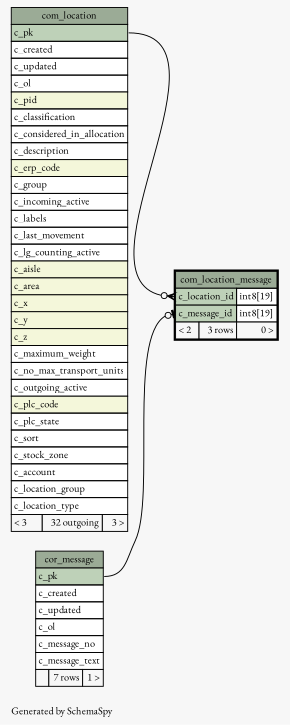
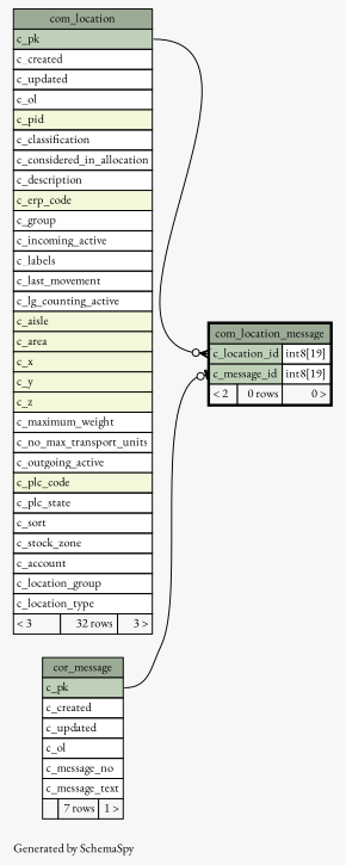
  digraph {
    bgcolor="#f7f7f7"
    fontname="EB Garamond"
    fontsize=11
    label="\nGenerated by SchemaSpy"
    labeljust=l
    nodesep=0.18
    rankdir=RL
    ranksep=0.46
    node [fontname="EB Garamond" fontsize=11 shape=plaintext]
    edge [arrowhead=none arrowsize=0.8 dir=back fontname="EB Garamond" headport="c_pk:e"]
-   n1 [label=<     <TABLE BORDER="2" CELLBORDER="1" CELLSPACING="0" BGCOLOR="#ffffff">       <TR><TD COLSPAN="3" BGCOLOR="#9bab96" ALIGN="CENTER">com_location_message</TD></TR>       <TR><TD PORT="c_location_id" COLSPAN="2" BGCOLOR="#bed1b8" ALIGN="LEFT">c_location_id</TD><TD PORT="c_location_id.type" ALIGN="LEFT">int8[19]</TD></TR>       <TR><TD PORT="c_message_id" COLSPAN="2" BGCOLOR="#bed1b8" ALIGN="LEFT">c_message_id</TD><TD PORT="c_message_id.type" ALIGN="LEFT">int8[19]</TD></TR>       <TR><TD ALIGN="LEFT" BGCOLOR="#f7f7f7">&lt; 2</TD><TD ALIGN="RIGHT" BGCOLOR="#f7f7f7">3 rows</TD><TD ALIGN="RIGHT" BGCOLOR="#f7f7f7">0 &gt;</TD></TR>     </TABLE>>]
-   n2 [label=<     <TABLE BORDER="0" CELLBORDER="1" CELLSPACING="0" BGCOLOR="#ffffff">       <TR><TD COLSPAN="3" BGCOLOR="#9bab96" ALIGN="CENTER">com_location</TD></TR>       <TR><TD PORT="c_pk" COLSPAN="3" BGCOLOR="#bed1b8" ALIGN="LEFT">c_pk</TD></TR>       <TR><TD PORT="c_created" COLSPAN="3" ALIGN="LEFT">c_created</TD></TR>       <TR><TD PORT="c_updated" COLSPAN="3" ALIGN="LEFT">c_updated</TD></TR>       <TR><TD PORT="c_ol" COLSPAN="3" ALIGN="LEFT">c_ol</TD></TR>       <TR><TD PORT="c_pid" COLSPAN="3" BGCOLOR="#f4f7da" ALIGN="LEFT">c_pid</TD></TR>       <TR><TD PORT="c_classification" COLSPAN="3" ALIGN="LEFT">c_classification</TD></TR>       <TR><TD PORT="c_considered_in_allocation" COLSPAN="3" ALIGN="LEFT">c_considered_in_allocation</TD></TR>       <TR><TD PORT="c_description" COLSPAN="3" ALIGN="LEFT">c_description</TD></TR>       <TR><TD PORT="c_erp_code" COLSPAN="3" BGCOLOR="#f4f7da" ALIGN="LEFT">c_erp_code</TD></TR>       <TR><TD PORT="c_group" COLSPAN="3" ALIGN="LEFT">c_group</TD></TR>       <TR><TD PORT="c_incoming_active" COLSPAN="3" ALIGN="LEFT">c_incoming_active</TD></TR>       <TR><TD PORT="c_labels" COLSPAN="3" ALIGN="LEFT">c_labels</TD></TR>       <TR><TD PORT="c_last_movement" COLSPAN="3" ALIGN="LEFT">c_last_movement</TD></TR>       <TR><TD PORT="c_lg_counting_active" COLSPAN="3" ALIGN="LEFT">c_lg_counting_active</TD></TR>       <TR><TD PORT="c_aisle" COLSPAN="3" BGCOLOR="#f4f7da" ALIGN="LEFT">c_aisle</TD></TR>       <TR><TD PORT="c_area" COLSPAN="3" BGCOLOR="#f4f7da" ALIGN="LEFT">c_area</TD></TR>       <TR><TD PORT="c_x" COLSPAN="3" BGCOLOR="#f4f7da" ALIGN="LEFT">c_x</TD></TR>       <TR><TD PORT="c_y" COLSPAN="3" BGCOLOR="#f4f7da" ALIGN="LEFT">c_y</TD></TR>       <TR><TD PORT="c_z" COLSPAN="3" BGCOLOR="#f4f7da" ALIGN="LEFT">c_z</TD></TR>       <TR><TD PORT="c_maximum_weight" COLSPAN="3" ALIGN="LEFT">c_maximum_weight</TD></TR>       <TR><TD PORT="c_no_max_transport_units" COLSPAN="3" ALIGN="LEFT">c_no_max_transport_units</TD></TR>       <TR><TD PORT="c_outgoing_active" COLSPAN="3" ALIGN="LEFT">c_outgoing_active</TD></TR>       <TR><TD PORT="c_plc_code" COLSPAN="3" BGCOLOR="#f4f7da" ALIGN="LEFT">c_plc_code</TD></TR>       <TR><TD PORT="c_plc_state" COLSPAN="3" ALIGN="LEFT">c_plc_state</TD></TR>       <TR><TD PORT="c_sort" COLSPAN="3" ALIGN="LEFT">c_sort</TD></TR>       <TR><TD PORT="c_stock_zone" COLSPAN="3" ALIGN="LEFT">c_stock_zone</TD></TR>       <TR><TD PORT="c_account" COLSPAN="3" ALIGN="LEFT">c_account</TD></TR>       <TR><TD PORT="c_location_group" COLSPAN="3" ALIGN="LEFT">c_location_group</TD></TR>       <TR><TD PORT="c_location_type" COLSPAN="3" ALIGN="LEFT">c_location_type</TD></TR>       <TR><TD ALIGN="LEFT" BGCOLOR="#f7f7f7">&lt; 3</TD><TD ALIGN="RIGHT" BGCOLOR="#f7f7f7">32 outgoing</TD><TD ALIGN="RIGHT" BGCOLOR="#f7f7f7">3 &gt;</TD></TR>     </TABLE>>]
+   n1 [label=<     <TABLE BORDER="2" CELLBORDER="1" CELLSPACING="0" BGCOLOR="#ffffff">       <TR><TD COLSPAN="3" BGCOLOR="#9bab96" ALIGN="CENTER">com_location_message</TD></TR>       <TR><TD PORT="c_location_id" COLSPAN="2" BGCOLOR="#bed1b8" ALIGN="LEFT">c_location_id</TD><TD PORT="c_location_id.type" ALIGN="LEFT">int8[19]</TD></TR>       <TR><TD PORT="c_message_id" COLSPAN="2" BGCOLOR="#bed1b8" ALIGN="LEFT">c_message_id</TD><TD PORT="c_message_id.type" ALIGN="LEFT">int8[19]</TD></TR>       <TR><TD ALIGN="LEFT" BGCOLOR="#f7f7f7">&lt; 2</TD><TD ALIGN="RIGHT" BGCOLOR="#f7f7f7">0 rows</TD><TD ALIGN="RIGHT" BGCOLOR="#f7f7f7">0 &gt;</TD></TR>     </TABLE>>]
+   n2 [label=<     <TABLE BORDER="0" CELLBORDER="1" CELLSPACING="0" BGCOLOR="#ffffff">       <TR><TD COLSPAN="3" BGCOLOR="#9bab96" ALIGN="CENTER">com_location</TD></TR>       <TR><TD PORT="c_pk" COLSPAN="3" BGCOLOR="#bed1b8" ALIGN="LEFT">c_pk</TD></TR>       <TR><TD PORT="c_created" COLSPAN="3" ALIGN="LEFT">c_created</TD></TR>       <TR><TD PORT="c_updated" COLSPAN="3" ALIGN="LEFT">c_updated</TD></TR>       <TR><TD PORT="c_ol" COLSPAN="3" ALIGN="LEFT">c_ol</TD></TR>       <TR><TD PORT="c_pid" COLSPAN="3" BGCOLOR="#f4f7da" ALIGN="LEFT">c_pid</TD></TR>       <TR><TD PORT="c_classification" COLSPAN="3" ALIGN="LEFT">c_classification</TD></TR>       <TR><TD PORT="c_considered_in_allocation" COLSPAN="3" ALIGN="LEFT">c_considered_in_allocation</TD></TR>       <TR><TD PORT="c_description" COLSPAN="3" ALIGN="LEFT">c_description</TD></TR>       <TR><TD PORT="c_erp_code" COLSPAN="3" BGCOLOR="#f4f7da" ALIGN="LEFT">c_erp_code</TD></TR>       <TR><TD PORT="c_group" COLSPAN="3" ALIGN="LEFT">c_group</TD></TR>       <TR><TD PORT="c_incoming_active" COLSPAN="3" ALIGN="LEFT">c_incoming_active</TD></TR>       <TR><TD PORT="c_labels" COLSPAN="3" ALIGN="LEFT">c_labels</TD></TR>       <TR><TD PORT="c_last_movement" COLSPAN="3" ALIGN="LEFT">c_last_movement</TD></TR>       <TR><TD PORT="c_lg_counting_active" COLSPAN="3" ALIGN="LEFT">c_lg_counting_active</TD></TR>       <TR><TD PORT="c_aisle" COLSPAN="3" BGCOLOR="#f4f7da" ALIGN="LEFT">c_aisle</TD></TR>       <TR><TD PORT="c_area" COLSPAN="3" BGCOLOR="#f4f7da" ALIGN="LEFT">c_area</TD></TR>       <TR><TD PORT="c_x" COLSPAN="3" BGCOLOR="#f4f7da" ALIGN="LEFT">c_x</TD></TR>       <TR><TD PORT="c_y" COLSPAN="3" BGCOLOR="#f4f7da" ALIGN="LEFT">c_y</TD></TR>       <TR><TD PORT="c_z" COLSPAN="3" BGCOLOR="#f4f7da" ALIGN="LEFT">c_z</TD></TR>       <TR><TD PORT="c_maximum_weight" COLSPAN="3" ALIGN="LEFT">c_maximum_weight</TD></TR>       <TR><TD PORT="c_no_max_transport_units" COLSPAN="3" ALIGN="LEFT">c_no_max_transport_units</TD></TR>       <TR><TD PORT="c_outgoing_active" COLSPAN="3" ALIGN="LEFT">c_outgoing_active</TD></TR>       <TR><TD PORT="c_plc_code" COLSPAN="3" BGCOLOR="#f4f7da" ALIGN="LEFT">c_plc_code</TD></TR>       <TR><TD PORT="c_plc_state" COLSPAN="3" ALIGN="LEFT">c_plc_state</TD></TR>       <TR><TD PORT="c_sort" COLSPAN="3" ALIGN="LEFT">c_sort</TD></TR>       <TR><TD PORT="c_stock_zone" COLSPAN="3" ALIGN="LEFT">c_stock_zone</TD></TR>       <TR><TD PORT="c_account" COLSPAN="3" ALIGN="LEFT">c_account</TD></TR>       <TR><TD PORT="c_location_group" COLSPAN="3" ALIGN="LEFT">c_location_group</TD></TR>       <TR><TD PORT="c_location_type" COLSPAN="3" ALIGN="LEFT">c_location_type</TD></TR>       <TR><TD ALIGN="LEFT" BGCOLOR="#f7f7f7">&lt; 3</TD><TD ALIGN="RIGHT" BGCOLOR="#f7f7f7">32 rows</TD><TD ALIGN="RIGHT" BGCOLOR="#f7f7f7">3 &gt;</TD></TR>     </TABLE>>]
    n3 [label=<     <TABLE BORDER="0" CELLBORDER="1" CELLSPACING="0" BGCOLOR="#ffffff">       <TR><TD COLSPAN="3" BGCOLOR="#9bab96" ALIGN="CENTER">cor_message</TD></TR>       <TR><TD PORT="c_pk" COLSPAN="3" BGCOLOR="#bed1b8" ALIGN="LEFT">c_pk</TD></TR>       <TR><TD PORT="c_created" COLSPAN="3" ALIGN="LEFT">c_created</TD></TR>       <TR><TD PORT="c_updated" COLSPAN="3" ALIGN="LEFT">c_updated</TD></TR>       <TR><TD PORT="c_ol" COLSPAN="3" ALIGN="LEFT">c_ol</TD></TR>       <TR><TD PORT="c_message_no" COLSPAN="3" ALIGN="LEFT">c_message_no</TD></TR>       <TR><TD PORT="c_message_text" COLSPAN="3" ALIGN="LEFT">c_message_text</TD></TR>       <TR><TD ALIGN="LEFT" BGCOLOR="#f7f7f7">  </TD><TD ALIGN="RIGHT" BGCOLOR="#f7f7f7">7 rows</TD><TD ALIGN="RIGHT" BGCOLOR="#f7f7f7">1 &gt;</TD></TR>     </TABLE>>]
    n1 -> n2 [arrowtail=crowodot tailport="c_location_id:w"]
    n1 -> n3 [arrowtail=teeodot tailport="c_message_id:w"]
  }
